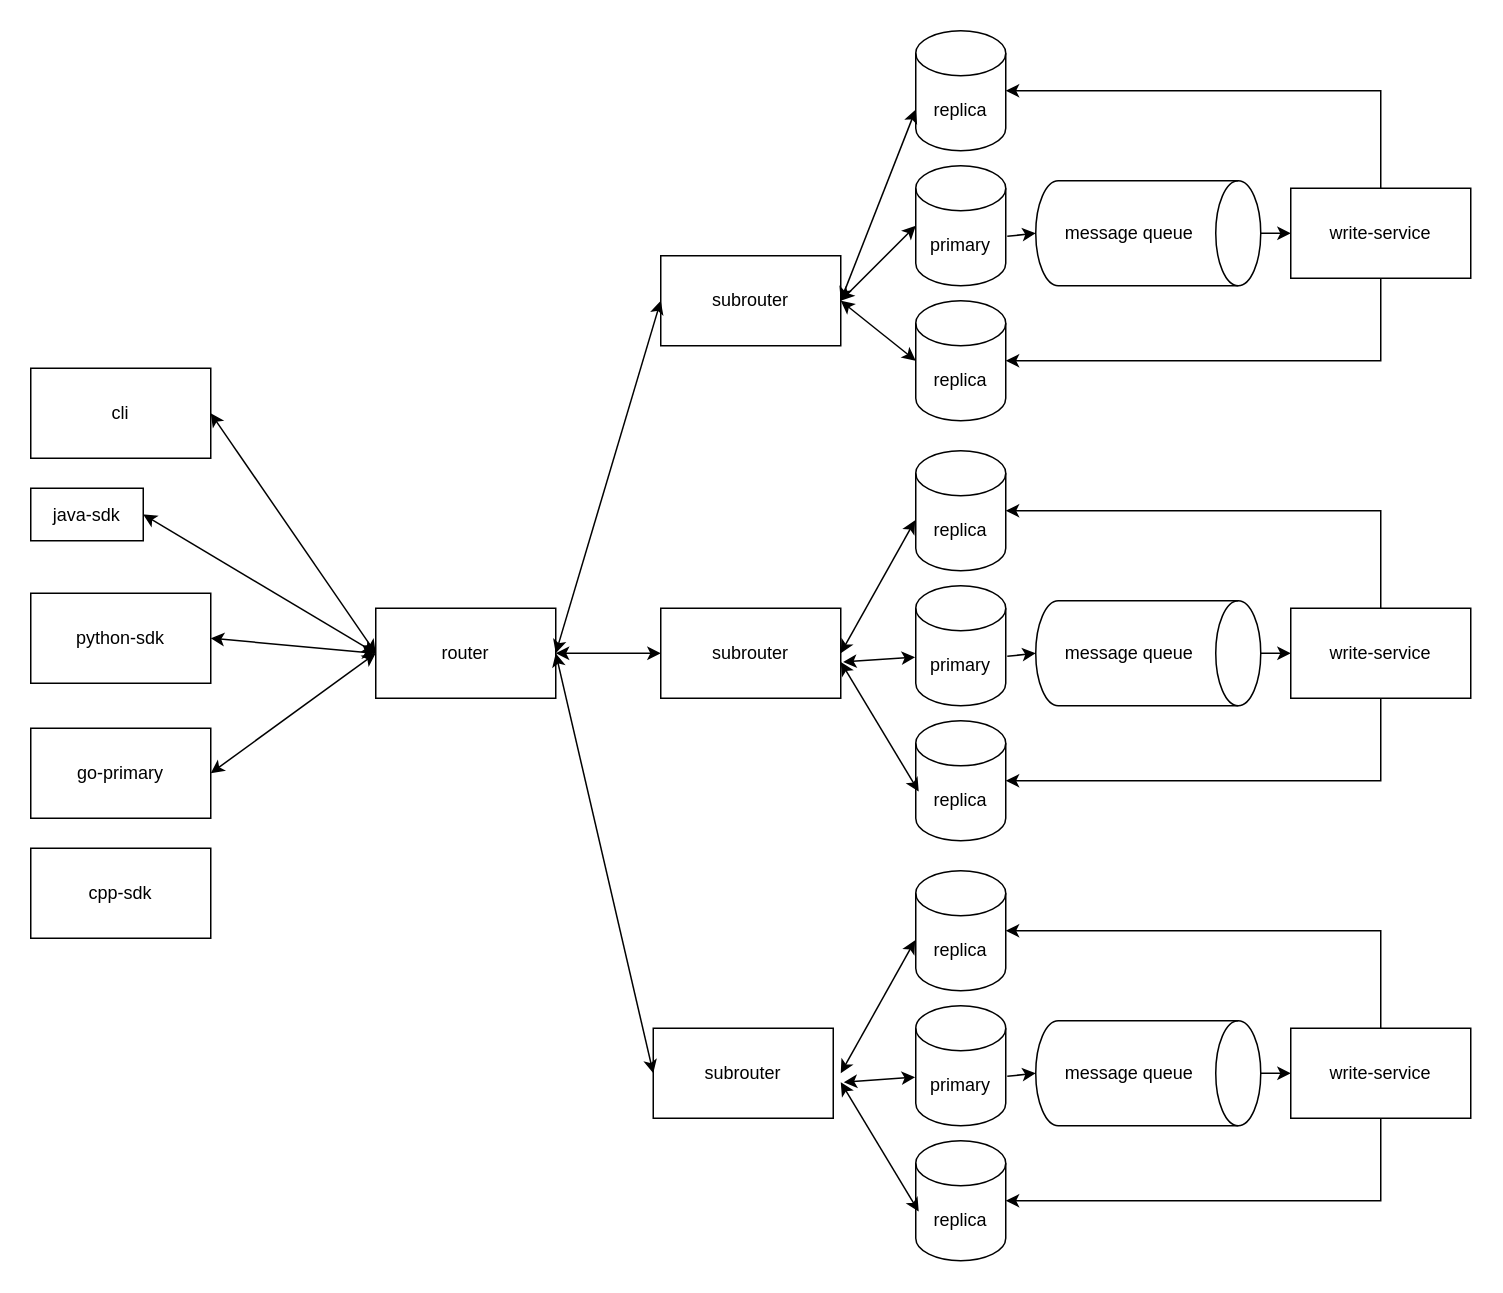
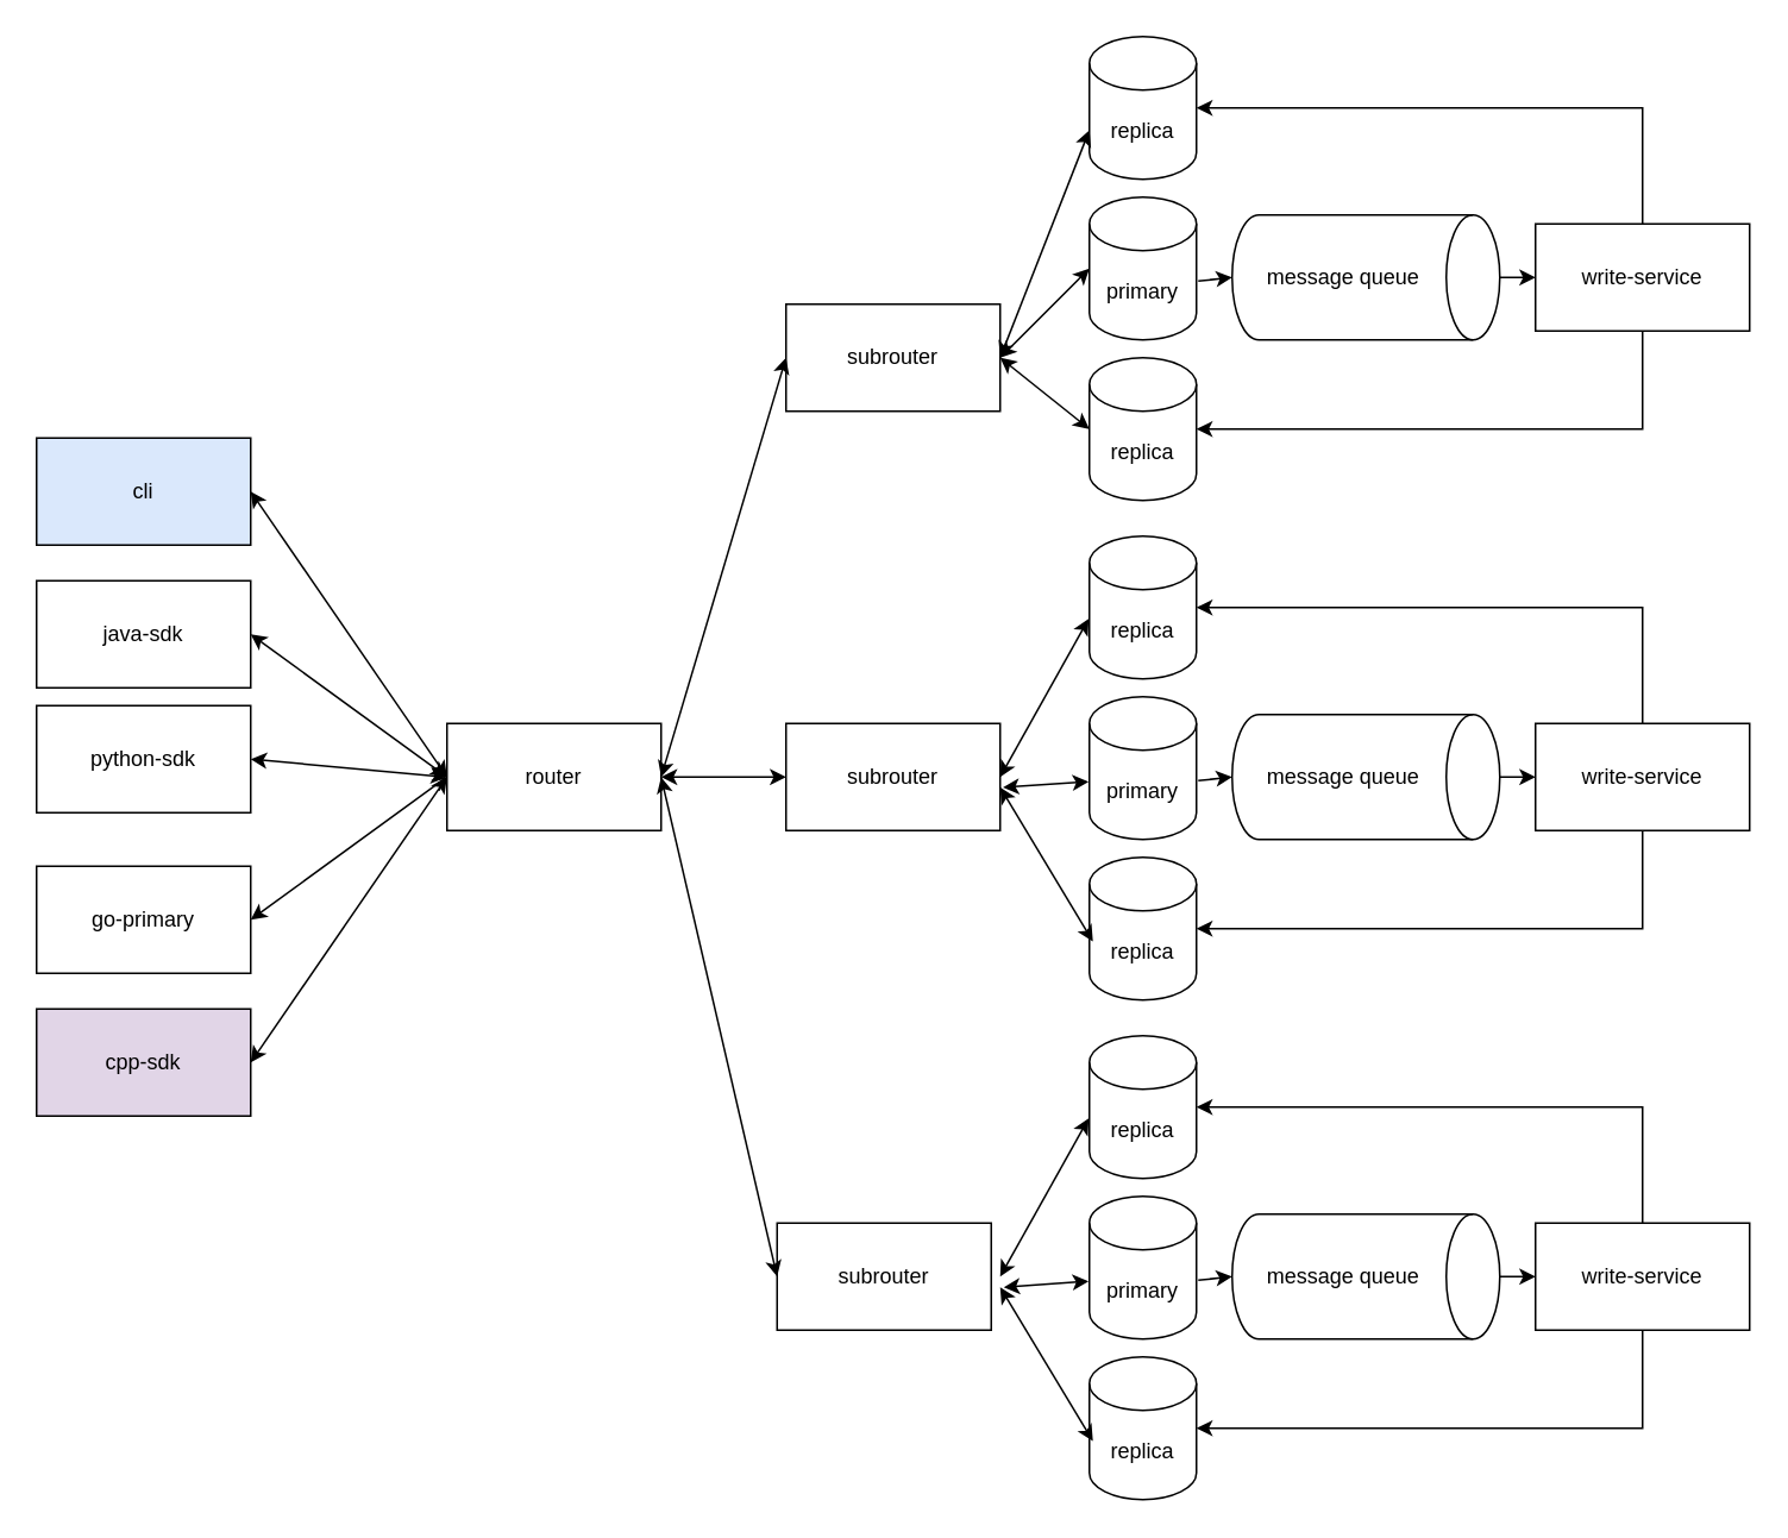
  <mxCell id="0" />
  <mxCell id="1" parent="0" />
  <mxCell id="2" value="router" style="whiteSpace=wrap;html=1;" parent="1" vertex="1"><mxGeometry x="250" y="405" width="120" height="60" as="geometry" /></mxCell>
  <mxCell id="3" value="primary" style="shape=cylinder3;whiteSpace=wrap;html=1;boundedLbl=1;backgroundOutline=1;size=15;" parent="1" vertex="1"><mxGeometry x="610" y="110" width="60" height="80" as="geometry" /></mxCell>
  <mxCell id="4" value="replica" style="shape=cylinder3;whiteSpace=wrap;html=1;boundedLbl=1;backgroundOutline=1;size=15;" parent="1" vertex="1"><mxGeometry x="610" y="200" width="60" height="80" as="geometry" /></mxCell>
  <mxCell id="5" value="replica" style="shape=cylinder3;whiteSpace=wrap;html=1;boundedLbl=1;backgroundOutline=1;size=15;" parent="1" vertex="1"><mxGeometry x="610" y="20" width="60" height="80" as="geometry" /></mxCell>
- <mxCell id="6" value="cli" style="whiteSpace=wrap;html=1;" parent="1" vertex="1"><mxGeometry x="20" y="245" width="120" height="60" as="geometry" /></mxCell>
- <mxCell id="7" value="java-sdk" style="whiteSpace=wrap;html=1;" parent="1" vertex="1"><mxGeometry x="20" y="325" width="75" height="35" as="geometry" /></mxCell>
+ <mxCell id="6" value="cli" style="whiteSpace=wrap;html=1;fillColor=#dae8fc;" parent="1" vertex="1"><mxGeometry x="20" y="245" width="120" height="60" as="geometry" /></mxCell>
+ <mxCell id="7" value="java-sdk" style="whiteSpace=wrap;html=1;" parent="1" vertex="1"><mxGeometry x="20" y="325" width="120" height="60" as="geometry" /></mxCell>
  <mxCell id="8" value="python-sdk" style="whiteSpace=wrap;html=1;" parent="1" vertex="1"><mxGeometry x="20" y="395" width="120" height="60" as="geometry" /></mxCell>
  <mxCell id="9" value="go-primary" style="whiteSpace=wrap;html=1;" parent="1" vertex="1"><mxGeometry x="20" y="485" width="120" height="60" as="geometry" /></mxCell>
- <mxCell id="10" value="cpp-sdk" style="whiteSpace=wrap;html=1;" parent="1" vertex="1"><mxGeometry x="20" y="565" width="120" height="60" as="geometry" /></mxCell>
+ <mxCell id="10" value="cpp-sdk" style="whiteSpace=wrap;html=1;fillColor=#e1d5e7;" parent="1" vertex="1"><mxGeometry x="20" y="565" width="120" height="60" as="geometry" /></mxCell>
  <mxCell id="11" value="" style="endArrow=classic;startArrow=classic;html=1;rounded=0;exitX=1;exitY=0.5;exitDx=0;exitDy=0;entryX=0;entryY=0.5;entryDx=0;entryDy=0;" parent="1" source="6" target="2" edge="1"><mxGeometry width="50" height="50" relative="1" as="geometry"><mxPoint x="300" y="465" as="sourcePoint" /><mxPoint x="350" y="415" as="targetPoint" /></mxGeometry></mxCell>
  <mxCell id="12" value="" style="endArrow=classic;startArrow=classic;html=1;rounded=0;exitX=1;exitY=0.5;exitDx=0;exitDy=0;" parent="1" source="7" edge="1"><mxGeometry width="50" height="50" relative="1" as="geometry"><mxPoint x="170" y="265" as="sourcePoint" /><mxPoint x="250" y="435" as="targetPoint" /></mxGeometry></mxCell>
  <mxCell id="13" value="" style="endArrow=classic;startArrow=classic;html=1;rounded=0;exitX=1;exitY=0.5;exitDx=0;exitDy=0;" parent="1" source="8" edge="1"><mxGeometry width="50" height="50" relative="1" as="geometry"><mxPoint x="180" y="345" as="sourcePoint" /><mxPoint x="250" y="435" as="targetPoint" /></mxGeometry></mxCell>
- <mxCell id="14" value="" style="endArrow=classic;startArrow=classic;html=1;rounded=0;exitX=1;exitY=0.5;exitDx=0;exitDy=0;entryX=0;entryY=0.5;entryDx=0;entryDy=0;" parent="1" source="9" target="2" edge="1"><mxGeometry width="50" height="50" relative="1" as="geometry"><mxPoint x="190" y="415" as="sourcePoint" /><mxPoint x="300" y="455" as="targetPoint" /></mxGeometry></mxCell>
+ <mxCell id="14" value="" style="endArrow=open;startArrow=classic;html=1;rounded=0;exitX=1;exitY=0.5;exitDx=0;exitDy=0;entryX=0;entryY=0.5;entryDx=0;entryDy=0;" parent="1" source="9" target="2" edge="1"><mxGeometry width="50" height="50" relative="1" as="geometry"><mxPoint x="190" y="415" as="sourcePoint" /><mxPoint x="300" y="455" as="targetPoint" /></mxGeometry></mxCell>
+ <mxCell id="15" value="" style="endArrow=classic;startArrow=classic;html=1;rounded=0;exitX=1;exitY=0.5;exitDx=0;exitDy=0;entryX=0;entryY=0.5;entryDx=0;entryDy=0;" parent="1" source="10" target="2" edge="1"><mxGeometry width="50" height="50" relative="1" as="geometry"><mxPoint x="200" y="505" as="sourcePoint" /><mxPoint x="310" y="465" as="targetPoint" /></mxGeometry></mxCell>
  <mxCell id="16" value="subrouter" style="whiteSpace=wrap;html=1;" vertex="1" parent="1"><mxGeometry x="440" y="170" width="120" height="60" as="geometry" /></mxCell>
  <mxCell id="17" value="subrouter" style="whiteSpace=wrap;html=1;" vertex="1" parent="1"><mxGeometry x="440" y="405" width="120" height="60" as="geometry" /></mxCell>
  <mxCell id="18" value="subrouter" style="whiteSpace=wrap;html=1;" vertex="1" parent="1"><mxGeometry x="435" y="685" width="120" height="60" as="geometry" /></mxCell>
  <mxCell id="19" value="" style="endArrow=classic;startArrow=classic;html=1;rounded=0;exitX=1;exitY=0.5;exitDx=0;exitDy=0;entryX=0;entryY=0.5;entryDx=0;entryDy=0;" edge="1" parent="1" source="2" target="16"><mxGeometry width="50" height="50" relative="1" as="geometry"><mxPoint x="470" y="440" as="sourcePoint" /><mxPoint x="520" y="390" as="targetPoint" /></mxGeometry></mxCell>
  <mxCell id="20" value="" style="endArrow=classic;startArrow=classic;html=1;rounded=0;exitX=1;exitY=0.5;exitDx=0;exitDy=0;" edge="1" parent="1" source="2"><mxGeometry width="50" height="50" relative="1" as="geometry"><mxPoint x="370" y="435" as="sourcePoint" /><mxPoint x="440" y="435" as="targetPoint" /></mxGeometry></mxCell>
  <mxCell id="21" value="" style="endArrow=classic;startArrow=classic;html=1;rounded=0;entryX=0;entryY=0.5;entryDx=0;entryDy=0;exitX=1;exitY=0.5;exitDx=0;exitDy=0;" edge="1" parent="1" source="2" target="18"><mxGeometry width="50" height="50" relative="1" as="geometry"><mxPoint x="370" y="435" as="sourcePoint" /><mxPoint x="480" y="455" as="targetPoint" /></mxGeometry></mxCell>
  <mxCell id="22" value="message queue" style="shape=cylinder3;whiteSpace=wrap;html=1;boundedLbl=1;backgroundOutline=1;size=15;direction=south;" vertex="1" parent="1"><mxGeometry x="690" y="120" width="150" height="70" as="geometry" /></mxCell>
  <mxCell id="23" value="" style="endArrow=classic;startArrow=classic;html=1;rounded=0;entryX=0;entryY=0.5;entryDx=0;entryDy=0;entryPerimeter=0;exitX=1;exitY=0.5;exitDx=0;exitDy=0;" edge="1" parent="1" source="16" target="3"><mxGeometry width="50" height="50" relative="1" as="geometry"><mxPoint x="500" y="330" as="sourcePoint" /><mxPoint x="550" y="280" as="targetPoint" /></mxGeometry></mxCell>
  <mxCell id="24" value="" style="endArrow=classic;startArrow=classic;html=1;rounded=0;entryX=0;entryY=0.5;entryDx=0;entryDy=0;entryPerimeter=0;exitX=1;exitY=0.5;exitDx=0;exitDy=0;" edge="1" parent="1" source="16" target="4"><mxGeometry width="50" height="50" relative="1" as="geometry"><mxPoint x="580" y="240" as="sourcePoint" /><mxPoint x="780" y="90" as="targetPoint" /></mxGeometry></mxCell>
  <mxCell id="25" value="" style="endArrow=classic;startArrow=classic;html=1;rounded=0;entryX=0;entryY=0;entryDx=0;entryDy=52.5;entryPerimeter=0;exitX=1;exitY=0.5;exitDx=0;exitDy=0;" edge="1" parent="1" source="16" target="5"><mxGeometry width="50" height="50" relative="1" as="geometry"><mxPoint x="500" y="330" as="sourcePoint" /><mxPoint x="550" y="280" as="targetPoint" /></mxGeometry></mxCell>
  <mxCell id="26" value="" style="endArrow=classic;html=1;rounded=0;entryX=0.5;entryY=1;entryDx=0;entryDy=0;entryPerimeter=0;exitX=1.017;exitY=0.588;exitDx=0;exitDy=0;exitPerimeter=0;" edge="1" parent="1" source="3" target="22"><mxGeometry width="50" height="50" relative="1" as="geometry"><mxPoint x="450" y="280" as="sourcePoint" /><mxPoint x="500" y="230" as="targetPoint" /></mxGeometry></mxCell>
  <mxCell id="27" value="" style="endArrow=classic;html=1;rounded=0;exitX=0.5;exitY=0;exitDx=0;exitDy=0;exitPerimeter=0;entryX=0;entryY=0.5;entryDx=0;entryDy=0;" edge="1" parent="1" source="22" target="28"><mxGeometry width="50" height="50" relative="1" as="geometry"><mxPoint x="510" y="280" as="sourcePoint" /><mxPoint x="980" y="155" as="targetPoint" /></mxGeometry></mxCell>
  <mxCell id="28" value="write-service" style="whiteSpace=wrap;html=1;" vertex="1" parent="1"><mxGeometry x="860" y="125" width="120" height="60" as="geometry" /></mxCell>
  <mxCell id="29" style="edgeStyle=orthogonalEdgeStyle;rounded=0;orthogonalLoop=1;jettySize=auto;html=1;exitX=0.5;exitY=1;exitDx=0;exitDy=0;entryX=1;entryY=0.5;entryDx=0;entryDy=0;entryPerimeter=0;" edge="1" parent="1" source="28" target="4"><mxGeometry relative="1" as="geometry" /></mxCell>
  <mxCell id="30" style="edgeStyle=orthogonalEdgeStyle;rounded=0;orthogonalLoop=1;jettySize=auto;html=1;exitX=0.5;exitY=0;exitDx=0;exitDy=0;entryX=1;entryY=0.5;entryDx=0;entryDy=0;entryPerimeter=0;" edge="1" parent="1" source="28" target="5"><mxGeometry relative="1" as="geometry" /></mxCell>
  <mxCell id="31" value="primary" style="shape=cylinder3;whiteSpace=wrap;html=1;boundedLbl=1;backgroundOutline=1;size=15;" vertex="1" parent="1"><mxGeometry x="610" y="390" width="60" height="80" as="geometry" /></mxCell>
  <mxCell id="32" value="replica" style="shape=cylinder3;whiteSpace=wrap;html=1;boundedLbl=1;backgroundOutline=1;size=15;" vertex="1" parent="1"><mxGeometry x="610" y="480" width="60" height="80" as="geometry" /></mxCell>
  <mxCell id="33" value="replica" style="shape=cylinder3;whiteSpace=wrap;html=1;boundedLbl=1;backgroundOutline=1;size=15;" vertex="1" parent="1"><mxGeometry x="610" y="300" width="60" height="80" as="geometry" /></mxCell>
  <mxCell id="34" value="message queue" style="shape=cylinder3;whiteSpace=wrap;html=1;boundedLbl=1;backgroundOutline=1;size=15;direction=south;" vertex="1" parent="1"><mxGeometry x="690" y="400" width="150" height="70" as="geometry" /></mxCell>
  <mxCell id="35" value="" style="endArrow=classic;html=1;rounded=0;entryX=0.5;entryY=1;entryDx=0;entryDy=0;entryPerimeter=0;exitX=1.017;exitY=0.588;exitDx=0;exitDy=0;exitPerimeter=0;" edge="1" parent="1" source="31" target="34"><mxGeometry width="50" height="50" relative="1" as="geometry"><mxPoint x="450" y="560" as="sourcePoint" /><mxPoint x="500" y="510" as="targetPoint" /></mxGeometry></mxCell>
  <mxCell id="36" value="" style="endArrow=classic;html=1;rounded=0;exitX=0.5;exitY=0;exitDx=0;exitDy=0;exitPerimeter=0;entryX=0;entryY=0.5;entryDx=0;entryDy=0;" edge="1" parent="1" source="34" target="37"><mxGeometry width="50" height="50" relative="1" as="geometry"><mxPoint x="510" y="560" as="sourcePoint" /><mxPoint x="980" y="435" as="targetPoint" /></mxGeometry></mxCell>
  <mxCell id="37" value="write-service" style="whiteSpace=wrap;html=1;" vertex="1" parent="1"><mxGeometry x="860" y="405" width="120" height="60" as="geometry" /></mxCell>
  <mxCell id="38" style="edgeStyle=orthogonalEdgeStyle;rounded=0;orthogonalLoop=1;jettySize=auto;html=1;exitX=0.5;exitY=1;exitDx=0;exitDy=0;entryX=1;entryY=0.5;entryDx=0;entryDy=0;entryPerimeter=0;" edge="1" parent="1" source="37" target="32"><mxGeometry relative="1" as="geometry" /></mxCell>
  <mxCell id="39" style="edgeStyle=orthogonalEdgeStyle;rounded=0;orthogonalLoop=1;jettySize=auto;html=1;exitX=0.5;exitY=0;exitDx=0;exitDy=0;entryX=1;entryY=0.5;entryDx=0;entryDy=0;entryPerimeter=0;" edge="1" parent="1" source="37" target="33"><mxGeometry relative="1" as="geometry" /></mxCell>
  <mxCell id="40" value="" style="endArrow=classic;startArrow=classic;html=1;rounded=0;entryX=-0.007;entryY=0.595;entryDx=0;entryDy=0;entryPerimeter=0;exitX=1.013;exitY=0.597;exitDx=0;exitDy=0;exitPerimeter=0;" edge="1" parent="1" source="17" target="31"><mxGeometry width="50" height="50" relative="1" as="geometry"><mxPoint x="440" y="460" as="sourcePoint" /><mxPoint x="490" as="targetPoint" y="410" /></mxGeometry></mxCell>
  <mxCell id="41" value="" style="endArrow=classic;startArrow=classic;html=1;rounded=0;entryX=-0.007;entryY=0.58;entryDx=0;entryDy=0;entryPerimeter=0;exitX=1;exitY=0.5;exitDx=0;exitDy=0;" edge="1" parent="1" source="17" target="33"><mxGeometry width="50" height="50" relative="1" as="geometry"><mxPoint x="440" y="460" as="sourcePoint" /><mxPoint x="490" as="targetPoint" y="410" /></mxGeometry></mxCell>
  <mxCell id="42" value="" style="endArrow=classic;startArrow=classic;html=1;rounded=0;entryX=0.033;entryY=0.59;entryDx=0;entryDy=0;entryPerimeter=0;exitX=1;exitY=0.597;exitDx=0;exitDy=0;exitPerimeter=0;" edge="1" parent="1" source="17" target="32"><mxGeometry width="50" height="50" relative="1" as="geometry"><mxPoint x="440" y="460" as="sourcePoint" /><mxPoint x="490" as="targetPoint" y="410" /></mxGeometry></mxCell>
  <mxCell id="43" value="primary" style="shape=cylinder3;whiteSpace=wrap;html=1;boundedLbl=1;backgroundOutline=1;size=15;" vertex="1" parent="1"><mxGeometry x="610" y="670" width="60" height="80" as="geometry" /></mxCell>
  <mxCell id="44" value="replica" style="shape=cylinder3;whiteSpace=wrap;html=1;boundedLbl=1;backgroundOutline=1;size=15;" vertex="1" parent="1"><mxGeometry x="610" y="760" width="60" height="80" as="geometry" /></mxCell>
  <mxCell id="45" value="replica" style="shape=cylinder3;whiteSpace=wrap;html=1;boundedLbl=1;backgroundOutline=1;size=15;" vertex="1" parent="1"><mxGeometry x="610" y="580" width="60" height="80" as="geometry" /></mxCell>
  <mxCell id="46" value="message queue" style="shape=cylinder3;whiteSpace=wrap;html=1;boundedLbl=1;backgroundOutline=1;size=15;direction=south;" vertex="1" parent="1"><mxGeometry x="690" y="680" width="150" height="70" as="geometry" /></mxCell>
  <mxCell id="47" value="" style="endArrow=classic;html=1;rounded=0;entryX=0.5;entryY=1;entryDx=0;entryDy=0;entryPerimeter=0;exitX=1.017;exitY=0.588;exitDx=0;exitDy=0;exitPerimeter=0;" edge="1" parent="1" source="43" target="46"><mxGeometry width="50" height="50" relative="1" as="geometry"><mxPoint x="450" y="840" as="sourcePoint" /><mxPoint x="500" y="790" as="targetPoint" /></mxGeometry></mxCell>
  <mxCell id="48" value="" style="endArrow=classic;html=1;rounded=0;exitX=0.5;exitY=0;exitDx=0;exitDy=0;exitPerimeter=0;entryX=0;entryY=0.5;entryDx=0;entryDy=0;" edge="1" parent="1" source="46" target="49"><mxGeometry width="50" height="50" relative="1" as="geometry"><mxPoint x="510" y="840" as="sourcePoint" /><mxPoint x="980" y="715" as="targetPoint" /></mxGeometry></mxCell>
  <mxCell id="49" value="write-service" style="whiteSpace=wrap;html=1;" vertex="1" parent="1"><mxGeometry x="860" y="685" width="120" height="60" as="geometry" /></mxCell>
  <mxCell id="50" style="edgeStyle=orthogonalEdgeStyle;rounded=0;orthogonalLoop=1;jettySize=auto;html=1;exitX=0.5;exitY=1;exitDx=0;exitDy=0;entryX=1;entryY=0.5;entryDx=0;entryDy=0;entryPerimeter=0;" edge="1" parent="1" source="49" target="44"><mxGeometry relative="1" as="geometry" /></mxCell>
  <mxCell id="51" style="edgeStyle=orthogonalEdgeStyle;rounded=0;orthogonalLoop=1;jettySize=auto;html=1;exitX=0.5;exitY=0;exitDx=0;exitDy=0;entryX=1;entryY=0.5;entryDx=0;entryDy=0;entryPerimeter=0;" edge="1" parent="1" source="49" target="45"><mxGeometry relative="1" as="geometry" /></mxCell>
  <mxCell id="52" value="" style="endArrow=classic;startArrow=classic;html=1;rounded=0;entryX=-0.007;entryY=0.595;entryDx=0;entryDy=0;entryPerimeter=0;exitX=1.013;exitY=0.597;exitDx=0;exitDy=0;exitPerimeter=0;" edge="1" parent="1" target="43"><mxGeometry width="50" height="50" relative="1" as="geometry"><mxPoint x="562" y="721" as="sourcePoint" /><mxPoint x="490" y="690" as="targetPoint" /></mxGeometry></mxCell>
  <mxCell id="53" value="" style="endArrow=classic;startArrow=classic;html=1;rounded=0;entryX=-0.007;entryY=0.58;entryDx=0;entryDy=0;entryPerimeter=0;exitX=1;exitY=0.5;exitDx=0;exitDy=0;" edge="1" parent="1" target="45"><mxGeometry width="50" height="50" relative="1" as="geometry"><mxPoint x="560" y="715" as="sourcePoint" /><mxPoint x="490" y="690" as="targetPoint" /></mxGeometry></mxCell>
  <mxCell id="54" value="" style="endArrow=classic;startArrow=classic;html=1;rounded=0;entryX=0.033;entryY=0.59;entryDx=0;entryDy=0;entryPerimeter=0;exitX=1;exitY=0.597;exitDx=0;exitDy=0;exitPerimeter=0;" edge="1" parent="1" target="44"><mxGeometry width="50" height="50" relative="1" as="geometry"><mxPoint x="560" y="721" as="sourcePoint" /><mxPoint x="490" y="690" as="targetPoint" /></mxGeometry></mxCell>
